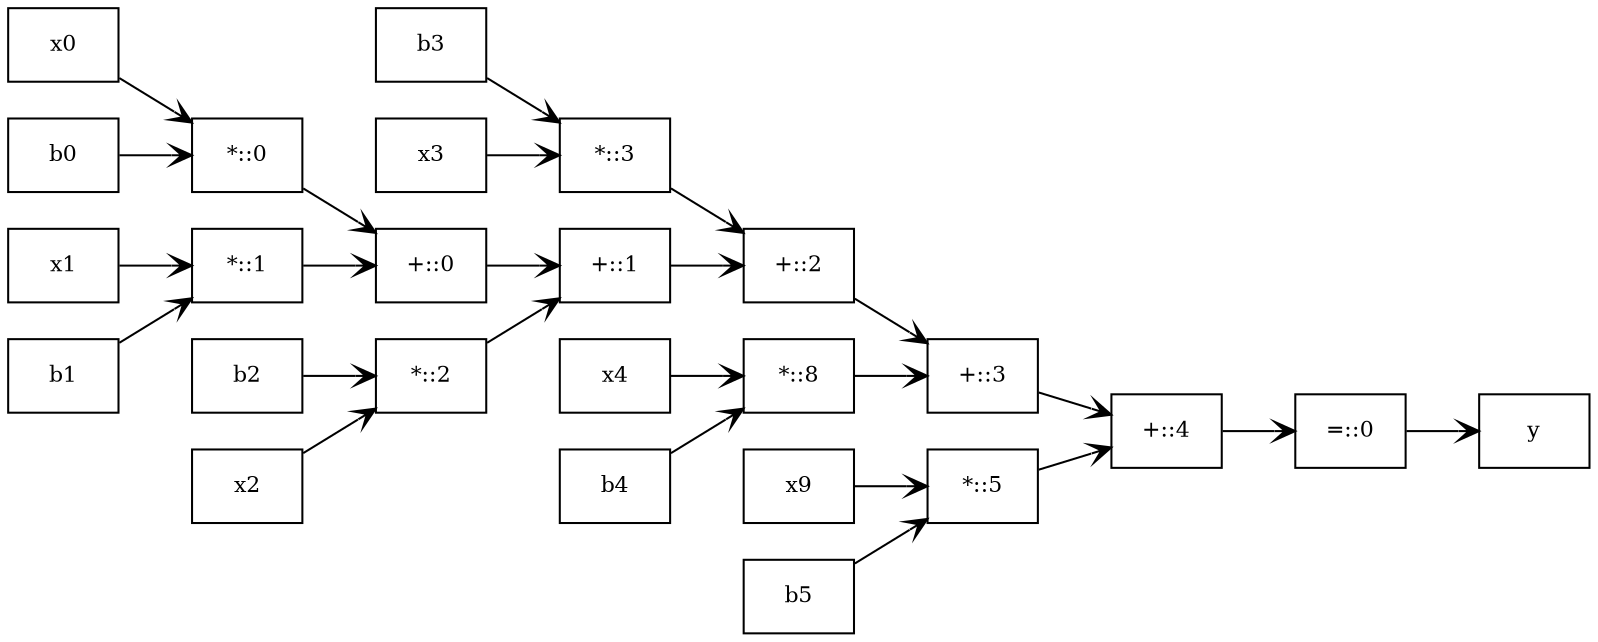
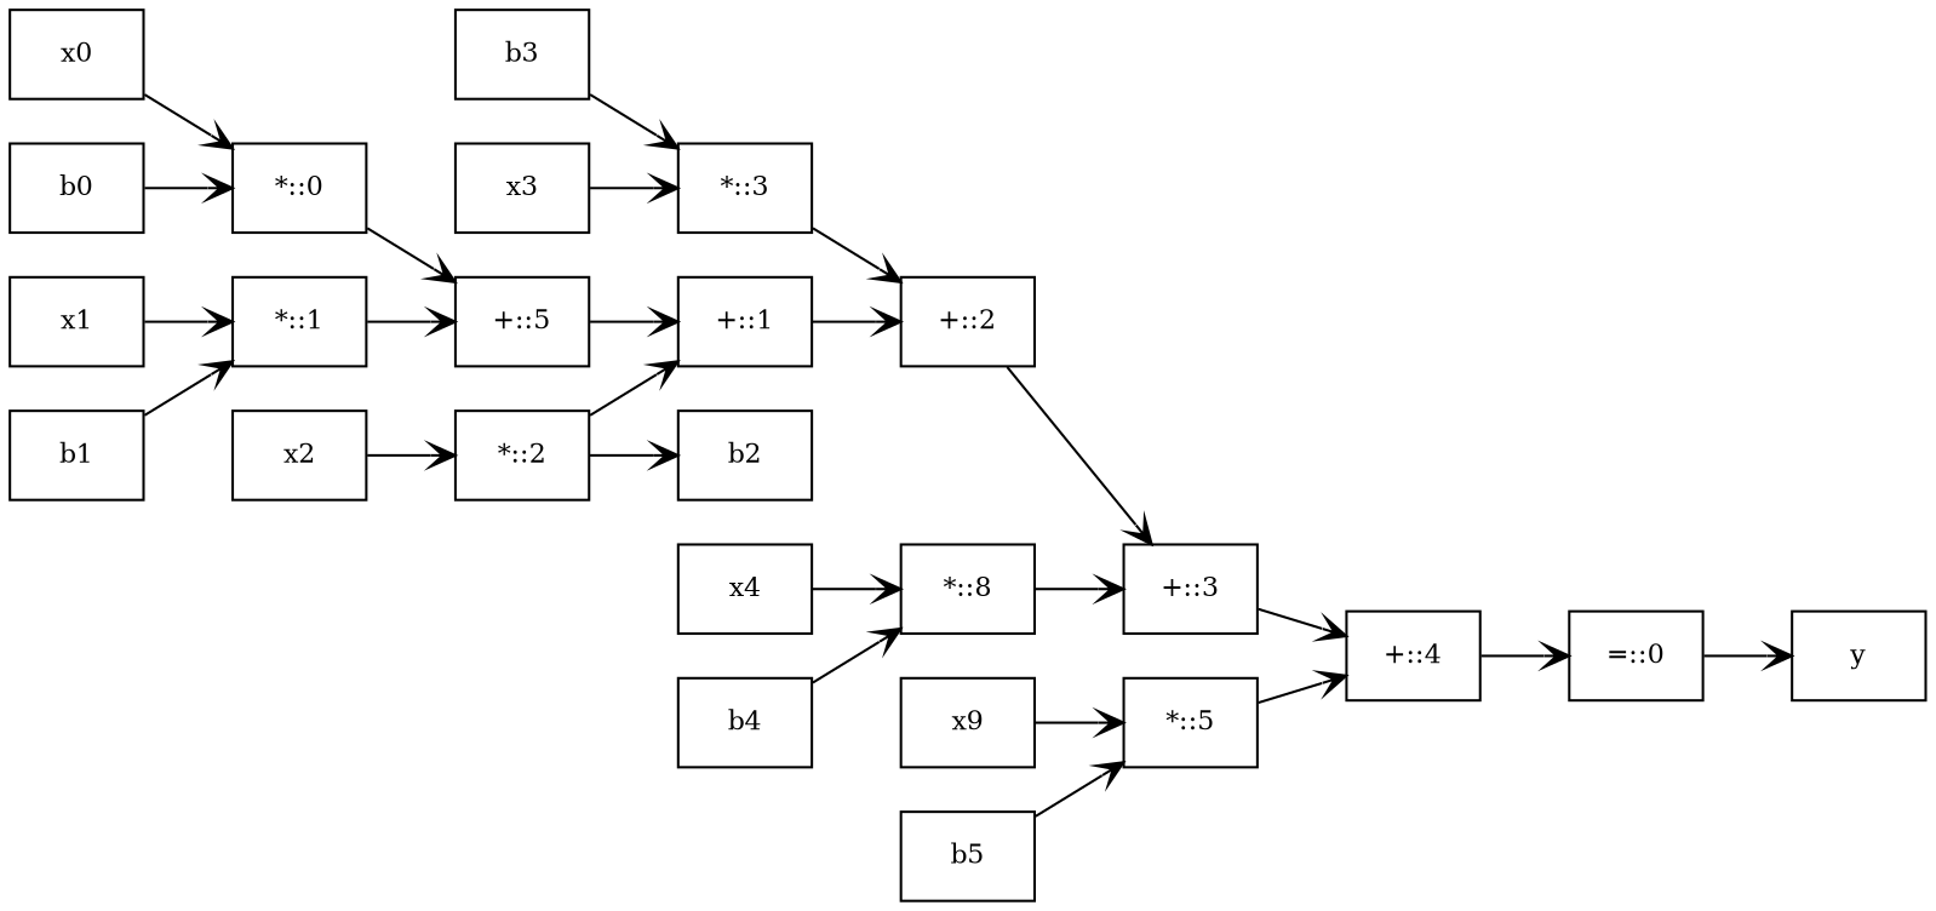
  digraph {
    rankdir=LR
    node [fillcolor=white fontsize=11 shape=box style=filled]
    edge [arrowhead=open color="#000000"]
    "+::4"
    "=::0"
    y
    "+::3"
    b3
    "*::3"
    "+::2"
    x0
    "*::0"
-   "+::0"
+   "+::0" [label="+::5"]
    "+::1"
    b0
    x3
    n14 [label=x9]
    "*::5"
    n16 [label="*::8"]
    x4
    "*::2"
    b2
    b4
    b5
    x1
    "*::1"
    x2
    b1
    "+::4" -> "=::0"
    "=::0" -> y
    "+::3" -> "+::4"
    b3 -> "*::3"
    "*::3" -> "+::2"
    "+::2" -> "+::3"
    x0 -> "*::0"
    "*::0" -> "+::0"
    "+::0" -> "+::1"
    "+::1" -> "+::2"
    b0 -> "*::0"
    x3 -> "*::3"
    n14 -> "*::5"
    "*::5" -> "+::4"
    n16 -> "+::3"
    x4 -> n16
    "*::2" -> "+::1"
-   b2 -> "*::2"
+   "*::2" -> b2
    b4 -> n16
    b5 -> "*::5"
    x1 -> "*::1"
    "*::1" -> "+::0"
    x2 -> "*::2"
    b1 -> "*::1"
  }
